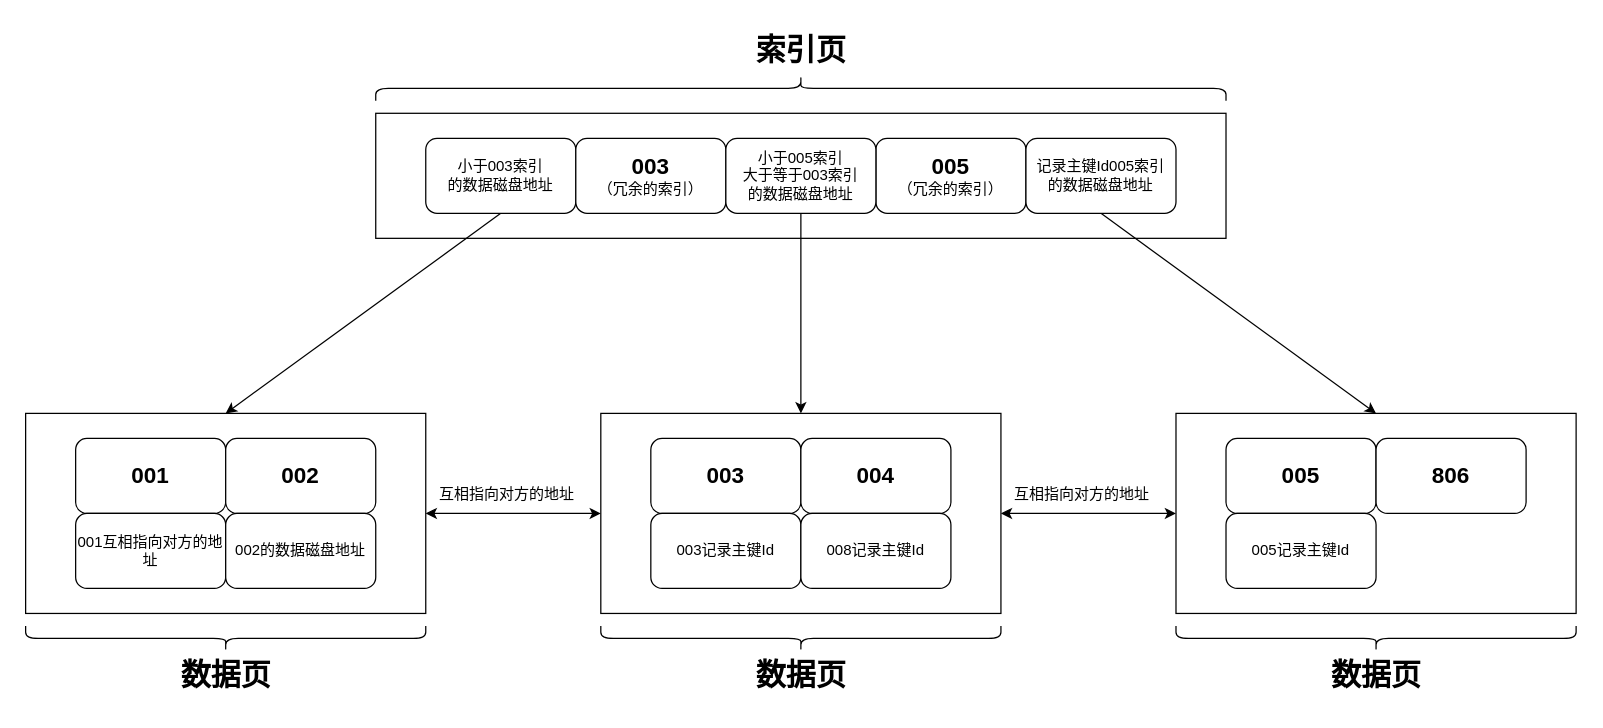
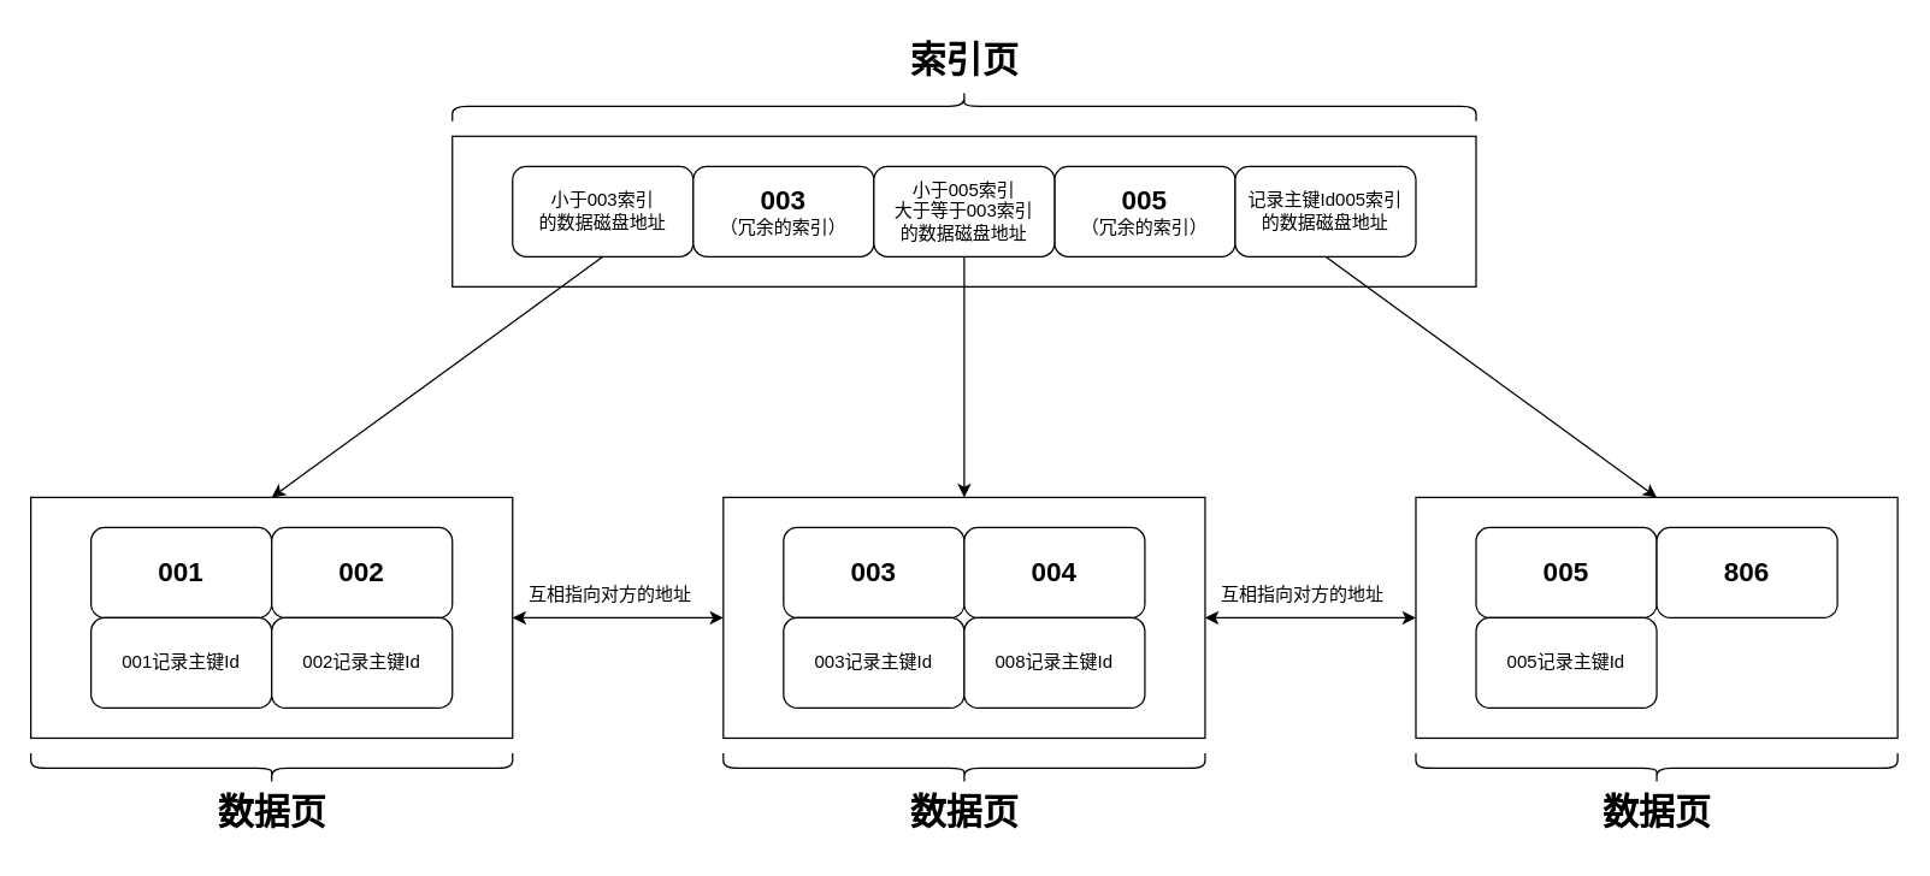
  <mxCell id="0" />
  <mxCell id="1" parent="0" />
  <mxCell id="2" value="" style="rounded=0;whiteSpace=wrap;html=1;" vertex="1" parent="1"><mxGeometry x="300" y="90" width="680" height="100" as="geometry" /></mxCell>
  <mxCell id="3" style="rounded=0;orthogonalLoop=1;jettySize=auto;html=1;exitX=0.5;exitY=1;exitDx=0;exitDy=0;entryX=0.5;entryY=0;entryDx=0;entryDy=0;" edge="1" parent="1" source="4" target="13"><mxGeometry relative="1" as="geometry" /></mxCell>
  <mxCell id="4" value="小于003索引&lt;div&gt;的数据&lt;span style=&quot;background-color: transparent; color: light-dark(rgb(0, 0, 0), rgb(255, 255, 255));&quot;&gt;磁盘地址&lt;/span&gt;&lt;/div&gt;" style="rounded=1;whiteSpace=wrap;html=1;" vertex="1" parent="1"><mxGeometry x="340" y="110" width="120" height="60" as="geometry" /></mxCell>
  <mxCell id="5" value="&lt;b&gt;&lt;font style=&quot;font-size: 18px;&quot;&gt;003&lt;/font&gt;&lt;/b&gt;&lt;div&gt;（冗余的索引）&lt;/div&gt;" style="rounded=1;whiteSpace=wrap;html=1;" vertex="1" parent="1"><mxGeometry x="460" y="110" width="120" height="60" as="geometry" /></mxCell>
  <mxCell id="6" value="&lt;b&gt;&lt;font style=&quot;font-size: 18px;&quot;&gt;005&lt;/font&gt;&lt;/b&gt;&lt;div&gt;（&lt;span style=&quot;background-color: transparent; color: light-dark(rgb(0, 0, 0), rgb(255, 255, 255));&quot;&gt;冗余的索引&lt;/span&gt;&lt;span style=&quot;background-color: transparent; color: light-dark(rgb(0, 0, 0), rgb(255, 255, 255));&quot;&gt;）&lt;/span&gt;&lt;/div&gt;" style="rounded=1;whiteSpace=wrap;html=1;" vertex="1" parent="1"><mxGeometry x="700" y="110" width="120" height="60" as="geometry" /></mxCell>
  <mxCell id="7" style="rounded=0;orthogonalLoop=1;jettySize=auto;html=1;exitX=0.5;exitY=1;exitDx=0;exitDy=0;entryX=0.5;entryY=0;entryDx=0;entryDy=0;" edge="1" parent="1" source="8" target="18"><mxGeometry relative="1" as="geometry" /></mxCell>
  <mxCell id="8" value="记录主键Id005索引&lt;div&gt;的数据磁盘地址&lt;/div&gt;" style="rounded=1;whiteSpace=wrap;html=1;" vertex="1" parent="1"><mxGeometry x="820" y="110" width="120" height="60" as="geometry" /></mxCell>
  <mxCell id="9" style="edgeStyle=orthogonalEdgeStyle;rounded=0;orthogonalLoop=1;jettySize=auto;html=1;exitX=0.5;exitY=1;exitDx=0;exitDy=0;entryX=0.5;entryY=0;entryDx=0;entryDy=0;" edge="1" parent="1" source="10" target="22"><mxGeometry relative="1" as="geometry" /></mxCell>
  <mxCell id="10" value="&lt;div&gt;小于005&lt;span style=&quot;background-color: transparent; color: light-dark(rgb(0, 0, 0), rgb(255, 255, 255));&quot;&gt;索引&lt;/span&gt;&lt;/div&gt;&lt;div&gt;大于等于003索引&lt;/div&gt;&lt;div&gt;&lt;span style=&quot;background-color: transparent; color: light-dark(rgb(0, 0, 0), rgb(255, 255, 255));&quot;&gt;的&lt;/span&gt;数据&lt;span style=&quot;background-color: transparent; color: light-dark(rgb(0, 0, 0), rgb(255, 255, 255));&quot;&gt;磁盘地址&lt;/span&gt;&lt;/div&gt;" style="rounded=1;whiteSpace=wrap;html=1;" vertex="1" parent="1"><mxGeometry x="580" y="110" width="120" height="60" as="geometry" /></mxCell>
  <mxCell id="11" value="" style="shape=curlyBracket;whiteSpace=wrap;html=1;rounded=1;flipH=1;labelPosition=right;verticalLabelPosition=middle;align=left;verticalAlign=middle;direction=south;" vertex="1" parent="1"><mxGeometry x="300" y="60" width="680" height="20" as="geometry" /></mxCell>
  <mxCell id="12" value="索引页" style="text;strokeColor=none;fillColor=none;html=1;fontSize=24;fontStyle=1;verticalAlign=middle;align=center;" vertex="1" parent="1"><mxGeometry x="590" y="20" width="100" height="40" as="geometry" /></mxCell>
  <mxCell id="13" value="" style="rounded=0;whiteSpace=wrap;html=1;" vertex="1" parent="1"><mxGeometry x="20" y="330" width="320" height="160" as="geometry" /></mxCell>
  <mxCell id="14" value="001" style="rounded=1;whiteSpace=wrap;html=1;fontStyle=1;fontSize=18;" vertex="1" parent="1"><mxGeometry x="60" y="350" width="120" height="60" as="geometry" /></mxCell>
  <mxCell id="15" value="002" style="rounded=1;whiteSpace=wrap;html=1;fontStyle=1;fontSize=18;" vertex="1" parent="1"><mxGeometry x="180" y="350" width="120" height="60" as="geometry" /></mxCell>
- <mxCell id="16" value="001互相指向对方的地址" style="rounded=1;whiteSpace=wrap;html=1;" vertex="1" parent="1"><mxGeometry x="60" y="410" width="120" height="60" as="geometry" /></mxCell>
- <mxCell id="17" value="002的数据磁盘地址" style="rounded=1;whiteSpace=wrap;html=1;" vertex="1" parent="1"><mxGeometry x="180" y="410" width="120" height="60" as="geometry" /></mxCell>
+ <mxCell id="16" value="001记录主键Id" style="rounded=1;whiteSpace=wrap;html=1;" vertex="1" parent="1"><mxGeometry x="60" y="410" width="120" height="60" as="geometry" /></mxCell>
+ <mxCell id="17" value="002记录主键Id" style="rounded=1;whiteSpace=wrap;html=1;" vertex="1" parent="1"><mxGeometry x="180" y="410" width="120" height="60" as="geometry" /></mxCell>
  <mxCell id="18" value="" style="rounded=0;whiteSpace=wrap;html=1;" vertex="1" parent="1"><mxGeometry x="940" y="330" width="320" height="160" as="geometry" /></mxCell>
  <mxCell id="19" value="005" style="rounded=1;whiteSpace=wrap;html=1;fontStyle=1;fontSize=18;" vertex="1" parent="1"><mxGeometry x="980" y="350" width="120" height="60" as="geometry" /></mxCell>
  <mxCell id="20" value="806" style="rounded=1;whiteSpace=wrap;html=1;fontStyle=1;fontSize=18;" vertex="1" parent="1"><mxGeometry x="1100" y="350" width="120" height="60" as="geometry" /></mxCell>
  <mxCell id="21" value="005记录主键Id" style="rounded=1;whiteSpace=wrap;html=1;" vertex="1" parent="1"><mxGeometry x="980" y="410" width="120" height="60" as="geometry" /></mxCell>
  <mxCell id="22" value="" style="rounded=0;whiteSpace=wrap;html=1;" vertex="1" parent="1"><mxGeometry x="480" y="330" width="320" height="160" as="geometry" /></mxCell>
  <mxCell id="23" value="003" style="rounded=1;whiteSpace=wrap;html=1;fontStyle=1;fontSize=18;" vertex="1" parent="1"><mxGeometry x="520" y="350" width="120" height="60" as="geometry" /></mxCell>
  <mxCell id="24" value="004" style="rounded=1;whiteSpace=wrap;html=1;fontStyle=1;fontSize=18;" vertex="1" parent="1"><mxGeometry x="640" y="350" width="120" height="60" as="geometry" /></mxCell>
  <mxCell id="25" value="003记录主键Id" style="rounded=1;whiteSpace=wrap;html=1;" vertex="1" parent="1"><mxGeometry x="520" y="410" width="120" height="60" as="geometry" /></mxCell>
  <mxCell id="26" value="008记录主键Id" style="rounded=1;whiteSpace=wrap;html=1;" vertex="1" parent="1"><mxGeometry x="640" y="410" width="120" height="60" as="geometry" /></mxCell>
  <mxCell id="27" value="" style="endArrow=classic;startArrow=classic;html=1;rounded=0;entryX=0;entryY=0.5;entryDx=0;entryDy=0;exitX=1;exitY=0.5;exitDx=0;exitDy=0;" edge="1" parent="1" source="13" target="22"><mxGeometry width="50" height="50" relative="1" as="geometry"><mxPoint x="375" y="420" as="sourcePoint" /><mxPoint x="425" y="370" as="targetPoint" /></mxGeometry></mxCell>
  <mxCell id="28" value="" style="endArrow=classic;startArrow=classic;html=1;rounded=0;entryX=0;entryY=0.5;entryDx=0;entryDy=0;exitX=1;exitY=0.5;exitDx=0;exitDy=0;" edge="1" parent="1" source="22" target="18"><mxGeometry width="50" height="50" relative="1" as="geometry"><mxPoint x="840" y="400" as="sourcePoint" /><mxPoint x="560" y="400" as="targetPoint" /></mxGeometry></mxCell>
  <mxCell id="29" value="" style="shape=curlyBracket;whiteSpace=wrap;html=1;rounded=1;flipH=1;labelPosition=right;verticalLabelPosition=middle;align=left;verticalAlign=middle;direction=north;" vertex="1" parent="1"><mxGeometry x="20" y="500" width="320" height="20" as="geometry" /></mxCell>
  <mxCell id="30" value="数据页" style="text;strokeColor=none;fillColor=none;html=1;fontSize=24;fontStyle=1;verticalAlign=middle;align=center;" vertex="1" parent="1"><mxGeometry x="130" y="520" width="100" height="40" as="geometry" /></mxCell>
  <mxCell id="31" value="" style="shape=curlyBracket;whiteSpace=wrap;html=1;rounded=1;flipH=1;labelPosition=right;verticalLabelPosition=middle;align=left;verticalAlign=middle;direction=north;" vertex="1" parent="1"><mxGeometry x="480" y="500" width="320" height="20" as="geometry" /></mxCell>
  <mxCell id="32" value="数据页" style="text;strokeColor=none;fillColor=none;html=1;fontSize=24;fontStyle=1;verticalAlign=middle;align=center;" vertex="1" parent="1"><mxGeometry x="590" y="520" width="100" height="40" as="geometry" /></mxCell>
  <mxCell id="33" value="" style="shape=curlyBracket;whiteSpace=wrap;html=1;rounded=1;flipH=1;labelPosition=right;verticalLabelPosition=middle;align=left;verticalAlign=middle;direction=north;" vertex="1" parent="1"><mxGeometry x="940" y="500" width="320" height="20" as="geometry" /></mxCell>
  <mxCell id="34" value="数据页" style="text;strokeColor=none;fillColor=none;html=1;fontSize=24;fontStyle=1;verticalAlign=middle;align=center;" vertex="1" parent="1"><mxGeometry x="1050" y="520" width="100" height="40" as="geometry" /></mxCell>
  <mxCell id="35" value="互相指向对方的地址" style="text;html=1;align=center;verticalAlign=middle;whiteSpace=wrap;rounded=0;" vertex="1" parent="1"><mxGeometry x="350" y="380" width="110" height="30" as="geometry" /></mxCell>
  <mxCell id="36" value="互相指向对方的地址" style="text;html=1;align=center;verticalAlign=middle;whiteSpace=wrap;rounded=0;" vertex="1" parent="1"><mxGeometry x="810" y="380" width="110" height="30" as="geometry" /></mxCell>
